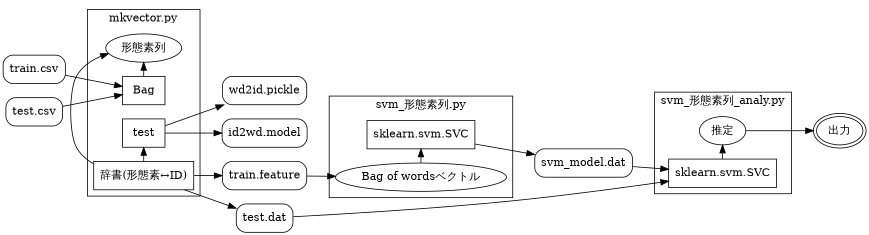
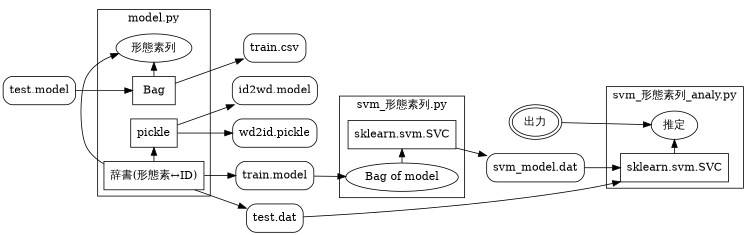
  digraph {
    rankdir=LR
    node [shape=rect]
    n1 [label=Bag]
    n2 [label="形態素列" shape=oval]
    n3 [label="辞書(形態素↔ID)"]
-   pickle [label=test]
-   n5 [label="Bag of wordsベクトル" shape=oval]
+   pickle
+   n5 [label="Bag of model" shape=oval]
    n6 [label="sklearn.svm.SVC"]
    n7 [label="sklearn.svm.SVC"]
    n8 [label="推定" shape=oval]
-   n9 [label="train.feature" style=rounded]
+   n9 [label="train.model" style=rounded]
    n10 [label="test.dat" style=rounded]
    n11 [label="wd2id.pickle" style=rounded]
    n12 [label="id2wd.model" style=rounded]
    n13 [label="svm_model.dat" style=rounded]
    n14 [label="出力" peripheries=2 shape=oval]
    n15 [label="train.csv" style=rounded]
-   n16 [label="test.csv" style=rounded]
+   n16 [label="test.model" style=rounded]
    subgraph cluster_1 {
-     label="mkvector.py"
+     label="model.py"
      subgraph sub_2 {
        label="mkvector.py"
        rank=same
        n1
        n2
        n3
        pickle
      }
    }
    subgraph cluster_3 {
      label="svm_形態素列.py"
      subgraph sub_4 {
        label="svm_train.py"
        rank=same
        n5
        n6
      }
    }
    subgraph cluster_5 {
      label="svm_形態素列_analy.py"
      subgraph sub_6 {
        label="svm_test_analy.py"
        rank=same
        n7
        n8
      }
    }
    n1 -> n2
    n3 -> n2
    n3 -> pickle
    n3 -> n9
    n3 -> n10
    pickle -> n11
    pickle -> n12
    n5 -> n6
    n6 -> n13
    n7 -> n8
-   n8 -> n14
+   n14 -> n8
    n9 -> n5
    n10 -> n7
    n13 -> n7
-   n15 -> n1
+   n1 -> n15
    n16 -> n1
  }
